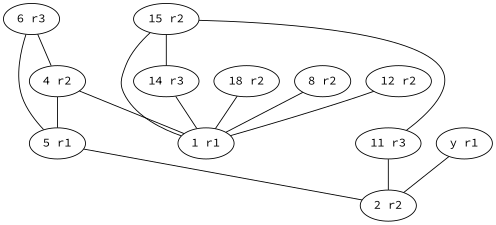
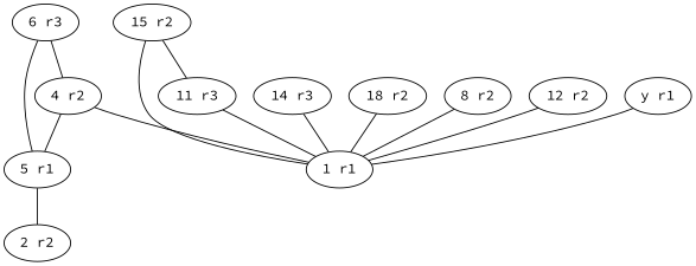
  graph {
    fontname="Source Code Pro"
    node [fontname="Source Code Pro"]
    edge [fontname="Source Code Pro"]
    n1 [label="6 r3"]
    n2 [label="4 r2"]
    n3 [label="5 r1"]
    n4 [label="1 r1"]
    n5 [label="2 r2"]
    n6 [label="11 r3"]
    n7 [label="14 r3"]
    n8 [label="18 r2"]
    n9 [label="8 r2"]
    n10 [label="12 r2"]
    n11 [label="15 r2"]
    n12 [label="y r1"]
    n1 -- n2
    n1 -- n3
    n2 -- n3
    n2 -- n4
    n3 -- n5
-   n6 -- n5
+   n6 -- n4
    n7 -- n4
    n8 -- n4
    n9 -- n4
    n10 -- n4
    n11 -- n4
    n11 -- n6
-   n11 -- n7
-   n12 -- n5
+   n12 -- n4
  }
